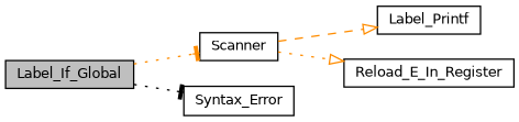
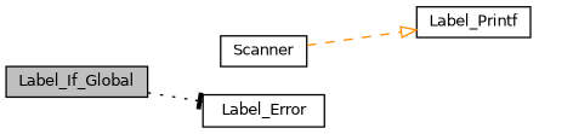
  digraph {
    rankdir=LR
    node [color=black fillcolor=white fontname=Helvetica fontsize=10 shape=record style=filled]
    edge [arrowhead=tee color=darkorange fontname=Helvetica fontsize=10 labelfontname=Helvetica labelfontsize=10 style=dotted]
    n1 [fillcolor=grey75 fontcolor=black height=0.2 label=Label_If_Global width=0.4]
    n2 [height=0.2 label=Scanner width=0.4]
-   n3 [height=0.2 label=Syntax_Error width=0.4]
+   n3 [height=0.2 label=Label_Error width=0.4]
    n4 [height=0.2 label=Label_Printf width=0.4]
-   n5 [height=0.2 label=Reload_E_In_Register width=0.4]
-   n1 -> n2
    n1 -> n3 [color=black]
    n2 -> n4 [arrowhead=onormal style=dashed]
-   n2 -> n5 [arrowhead=onormal]
  }
